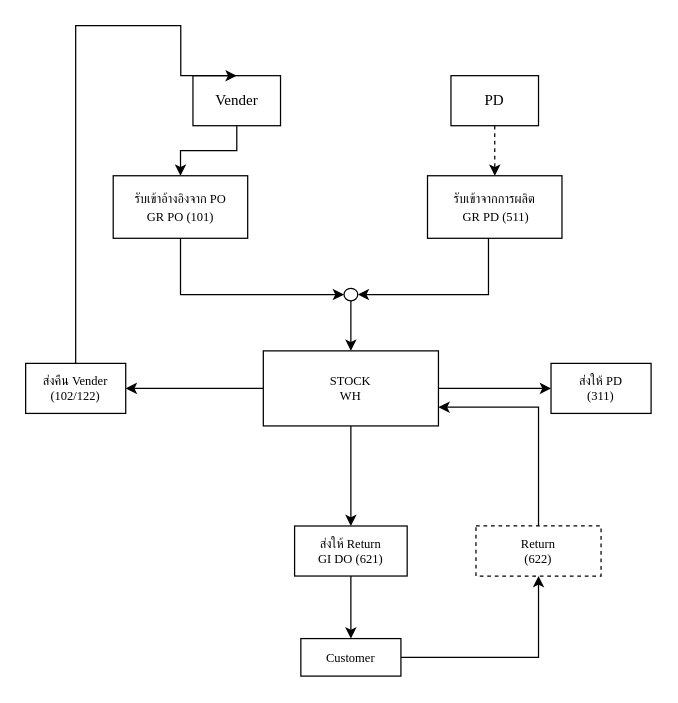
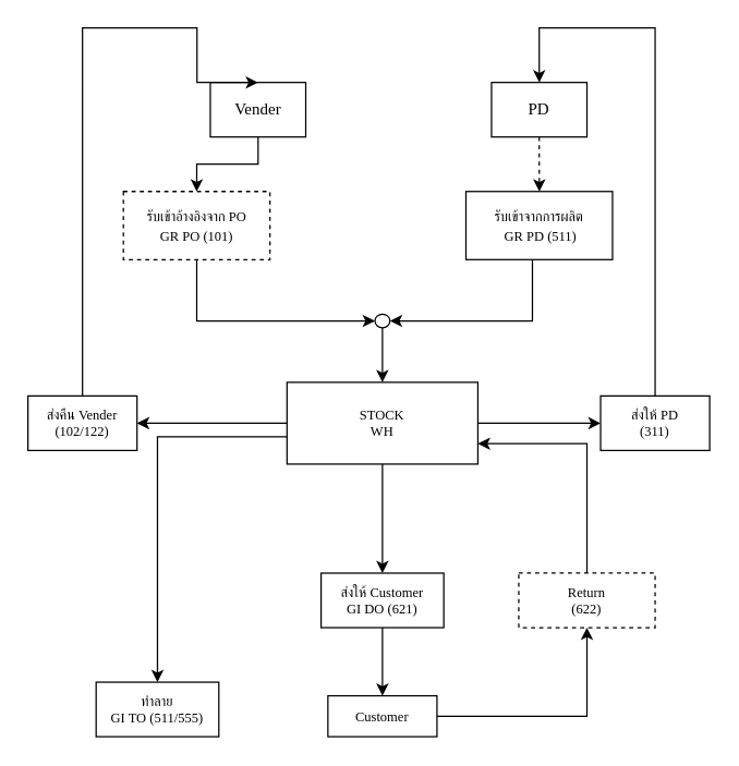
  <mxCell id="0" />
  <mxCell id="1" parent="0" />
  <mxCell id="2" value="" style="edgeStyle=orthogonalEdgeStyle;rounded=0;orthogonalLoop=1;jettySize=auto;html=1;" edge="1" parent="1" source="3" target="5"><mxGeometry relative="1" as="geometry" /></mxCell>
  <mxCell id="3" value="&lt;font face=&quot;Tahoma&quot;&gt;Vender&lt;/font&gt;" style="rounded=0;whiteSpace=wrap;html=1;" vertex="1" parent="1"><mxGeometry x="153.75" y="60" width="70" height="40" as="geometry" /></mxCell>
  <mxCell id="4" value="" style="edgeStyle=orthogonalEdgeStyle;rounded=0;orthogonalLoop=1;jettySize=auto;html=1;fontFamily=Tahoma;fontSize=10;entryX=0;entryY=0.5;entryDx=0;entryDy=0;" edge="1" parent="1" source="5" target="16"><mxGeometry relative="1" as="geometry"><Array as="points"><mxPoint x="144" y="235" /></Array></mxGeometry></mxCell>
- <mxCell id="5" value="&lt;font style=&quot;font-size: 10px;&quot; face=&quot;Tahoma&quot;&gt;รับเข้าอ้างอิงจาก PO&lt;br&gt;GR PO (101)&lt;/font&gt;" style="whiteSpace=wrap;html=1;rounded=0;" vertex="1" parent="1"><mxGeometry x="90" y="140" width="107.5" height="50" as="geometry" /></mxCell>
+ <mxCell id="5" value="&lt;font style=&quot;font-size: 10px;&quot; face=&quot;Tahoma&quot;&gt;รับเข้าอ้างอิงจาก PO&lt;br&gt;GR PO (101)&lt;/font&gt;" style="whiteSpace=wrap;html=1;rounded=0;dashed=1;" vertex="1" parent="1"><mxGeometry x="90" y="140" width="107.5" height="50" as="geometry" /></mxCell>
  <mxCell id="6" value="" style="edgeStyle=orthogonalEdgeStyle;rounded=0;orthogonalLoop=1;jettySize=auto;html=1;fontFamily=Tahoma;fontSize=10;" edge="1" parent="1" source="10" target="18"><mxGeometry relative="1" as="geometry" /></mxCell>
  <mxCell id="7" value="" style="edgeStyle=orthogonalEdgeStyle;rounded=0;orthogonalLoop=1;jettySize=auto;html=1;fontFamily=Tahoma;fontSize=10;" edge="1" parent="1" source="10" target="20"><mxGeometry relative="1" as="geometry" /></mxCell>
  <mxCell id="8" value="" style="edgeStyle=orthogonalEdgeStyle;rounded=0;orthogonalLoop=1;jettySize=auto;html=1;fontFamily=Tahoma;fontSize=10;" edge="1" parent="1" source="10" target="22"><mxGeometry relative="1" as="geometry" /></mxCell>
+ <mxCell id="9" style="edgeStyle=orthogonalEdgeStyle;rounded=0;orthogonalLoop=1;jettySize=auto;html=1;fontFamily=Tahoma;fontSize=10;entryX=0.5;entryY=0;entryDx=0;entryDy=0;" edge="1" parent="1" source="10" target="27"><mxGeometry relative="1" as="geometry"><mxPoint x="90" y="470" as="targetPoint" /><Array as="points"><mxPoint x="115" y="320" /></Array></mxGeometry></mxCell>
  <mxCell id="10" value="STOCK&lt;br&gt;WH" style="whiteSpace=wrap;html=1;rounded=0;fontFamily=Tahoma;fontSize=10;" vertex="1" parent="1"><mxGeometry x="210" y="280" width="140" height="60" as="geometry" /></mxCell>
  <mxCell id="11" value="" style="edgeStyle=orthogonalEdgeStyle;rounded=0;orthogonalLoop=1;jettySize=auto;html=1;fontFamily=Tahoma;fontSize=10;dashed=1;" edge="1" parent="1" source="12" target="14"><mxGeometry relative="1" as="geometry" /></mxCell>
  <mxCell id="12" value="&lt;font face=&quot;Tahoma&quot;&gt;PD&lt;/font&gt;" style="rounded=0;whiteSpace=wrap;html=1;" vertex="1" parent="1"><mxGeometry x="360" y="60" width="70" height="40" as="geometry" /></mxCell>
  <mxCell id="13" value="" style="edgeStyle=orthogonalEdgeStyle;rounded=0;orthogonalLoop=1;jettySize=auto;html=1;fontFamily=Tahoma;fontSize=10;entryX=1;entryY=0.5;entryDx=0;entryDy=0;" edge="1" parent="1" source="14" target="16"><mxGeometry relative="1" as="geometry"><mxPoint x="395" y="295" as="targetPoint" /><Array as="points"><mxPoint x="390" y="235" /></Array></mxGeometry></mxCell>
  <mxCell id="14" value="&lt;font style=&quot;font-size: 10px;&quot; face=&quot;Tahoma&quot;&gt;รับเข้าจากการผลิต&lt;br&gt;&amp;nbsp;GR PD (511)&lt;/font&gt;" style="whiteSpace=wrap;html=1;rounded=0;" vertex="1" parent="1"><mxGeometry x="341.25" y="140" width="107.5" height="50" as="geometry" /></mxCell>
  <mxCell id="15" value="" style="edgeStyle=orthogonalEdgeStyle;rounded=0;orthogonalLoop=1;jettySize=auto;html=1;fontFamily=Tahoma;fontSize=10;" edge="1" parent="1" source="16" target="10"><mxGeometry relative="1" as="geometry" /></mxCell>
  <mxCell id="16" value="" style="ellipse;whiteSpace=wrap;html=1;rounded=0;fontFamily=Tahoma;fontSize=10;" vertex="1" parent="1"><mxGeometry x="274.5" y="230" width="11" height="10" as="geometry" /></mxCell>
+ <mxCell id="17" value="" style="edgeStyle=orthogonalEdgeStyle;rounded=0;orthogonalLoop=1;jettySize=auto;html=1;fontFamily=Tahoma;fontSize=10;entryX=0.5;entryY=0;entryDx=0;entryDy=0;" edge="1" parent="1" source="18" target="12"><mxGeometry relative="1" as="geometry"><Array as="points"><mxPoint x="480" y="20" /><mxPoint x="395" y="20" /></Array></mxGeometry></mxCell>
  <mxCell id="18" value="ส่งให้ PD&lt;br&gt;(311)" style="whiteSpace=wrap;html=1;fontSize=10;fontFamily=Tahoma;rounded=0;" vertex="1" parent="1"><mxGeometry x="440" y="290" width="80" height="40" as="geometry" /></mxCell>
  <mxCell id="19" value="" style="edgeStyle=orthogonalEdgeStyle;rounded=0;orthogonalLoop=1;jettySize=auto;html=1;fontFamily=Tahoma;fontSize=10;entryX=0.5;entryY=0;entryDx=0;entryDy=0;" edge="1" parent="1" source="20" target="3"><mxGeometry relative="1" as="geometry"><Array as="points"><mxPoint x="60" y="20" /><mxPoint x="144" y="20" /></Array></mxGeometry></mxCell>
  <mxCell id="20" value="ส่งคืน Vender&lt;br&gt;(102/122)" style="whiteSpace=wrap;html=1;fontSize=10;fontFamily=Tahoma;rounded=0;" vertex="1" parent="1"><mxGeometry x="20" y="290" width="80" height="40" as="geometry" /></mxCell>
  <mxCell id="21" value="" style="edgeStyle=orthogonalEdgeStyle;rounded=0;orthogonalLoop=1;jettySize=auto;html=1;fontFamily=Tahoma;fontSize=10;" edge="1" parent="1" source="22" target="24"><mxGeometry relative="1" as="geometry" /></mxCell>
- <mxCell id="22" value="ส่งให้ Return&lt;br&gt;GI DO (621)" style="rounded=0;whiteSpace=wrap;html=1;fontSize=10;fontFamily=Tahoma;" vertex="1" parent="1"><mxGeometry x="235" y="420" width="90" height="40" as="geometry" /></mxCell>
+ <mxCell id="22" value="ส่งให้ Customer&lt;br&gt;GI DO (621)" style="rounded=0;whiteSpace=wrap;html=1;fontSize=10;fontFamily=Tahoma;" vertex="1" parent="1"><mxGeometry x="235" y="420" width="90" height="40" as="geometry" /></mxCell>
  <mxCell id="23" style="edgeStyle=orthogonalEdgeStyle;rounded=0;orthogonalLoop=1;jettySize=auto;html=1;entryX=0.5;entryY=1;entryDx=0;entryDy=0;fontFamily=Tahoma;fontSize=10;" edge="1" parent="1" source="24" target="26"><mxGeometry relative="1" as="geometry" /></mxCell>
  <mxCell id="24" value="Customer" style="whiteSpace=wrap;html=1;fontSize=10;fontFamily=Tahoma;rounded=0;" vertex="1" parent="1"><mxGeometry x="240" y="510" width="80" height="30" as="geometry" /></mxCell>
  <mxCell id="25" style="edgeStyle=orthogonalEdgeStyle;rounded=0;orthogonalLoop=1;jettySize=auto;html=1;entryX=1;entryY=0.75;entryDx=0;entryDy=0;fontFamily=Tahoma;fontSize=10;" edge="1" parent="1" source="26" target="10"><mxGeometry relative="1" as="geometry"><Array as="points"><mxPoint x="430" y="325" /></Array></mxGeometry></mxCell>
  <mxCell id="26" value="Return&lt;br&gt;(622)" style="whiteSpace=wrap;html=1;fontSize=10;fontFamily=Tahoma;rounded=0;dashed=1;" vertex="1" parent="1"><mxGeometry x="380" y="420" width="100" height="40" as="geometry" /></mxCell>
+ <mxCell id="27" value="ทำลาย&lt;br&gt;GI TO (511/555)" style="rounded=0;whiteSpace=wrap;html=1;fontSize=10;fontFamily=Tahoma;" vertex="1" parent="1"><mxGeometry x="70" y="500" width="90" height="40" as="geometry" /></mxCell>
